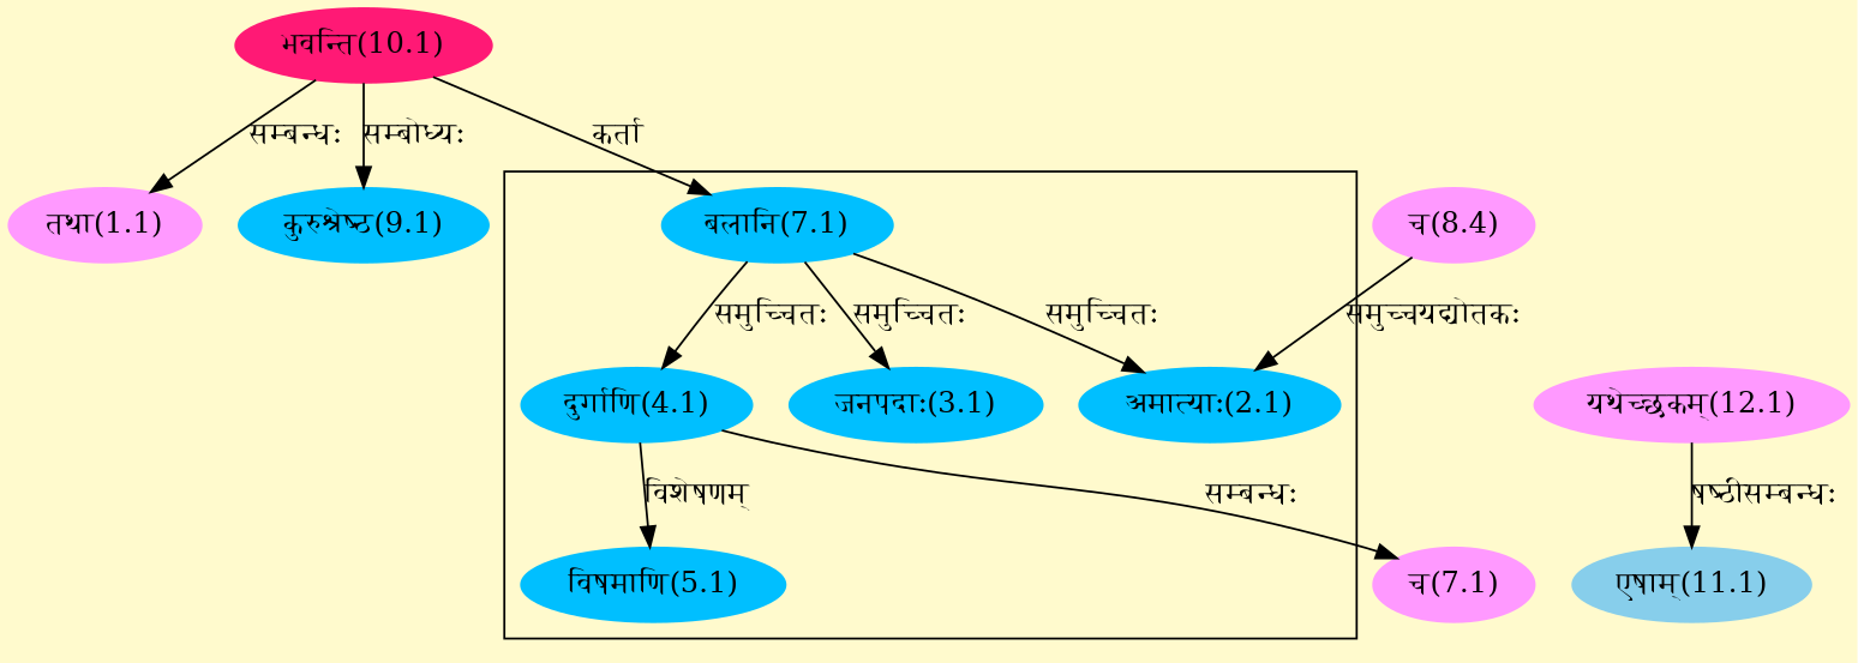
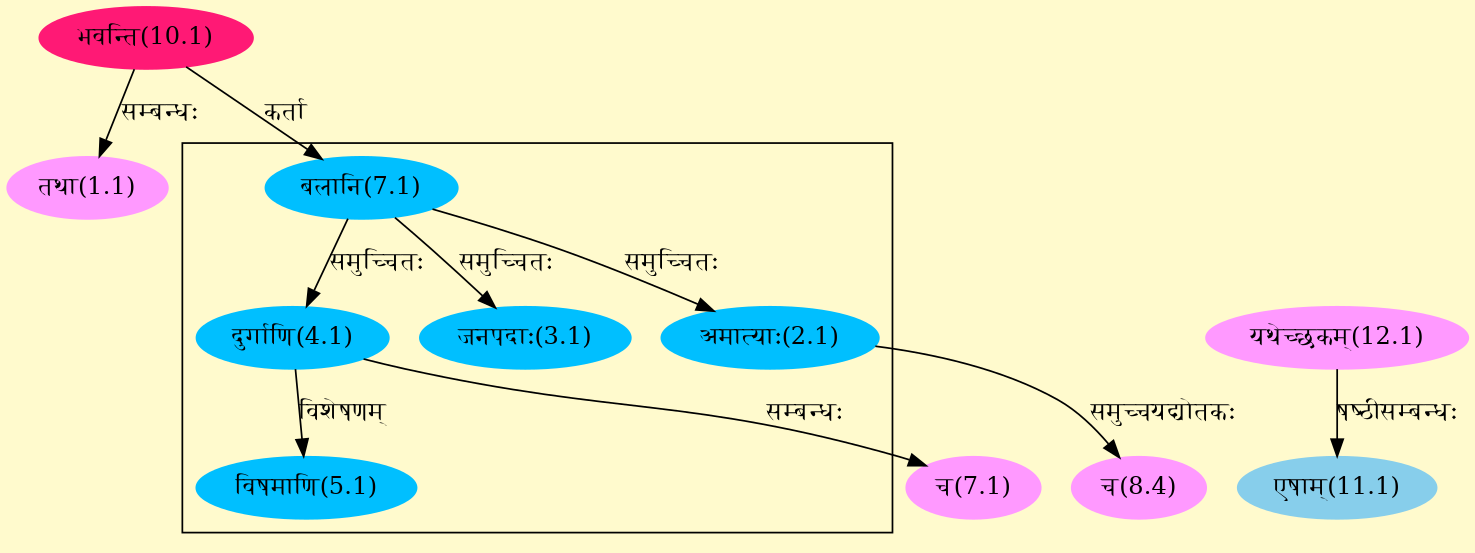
  digraph {
    bgcolor=lemonchiffon1
    compound=true
    fontname="DejaVu Serif"
    rankdir=BT
    node [color="#00BFFF" fontname="DejaVu Serif" style=filled]
    edge [dir=back fontname="DejaVu Serif"]
    n1 [label="अमात्याः(2.1)"]
    n2 [label="बलानि(7.1)"]
    n3 [label="जनपदाः(3.1)"]
    n4 [label="दुर्गाणि(4.1)"]
    n5 [label="विषमाणि(5.1)"]
    n6 [color="#FF1975" label="भवन्ति(10.1)"]
    n7 [color="#FF99FF" label="तथा(1.1)"]
    n8 [color="#FF99FF" label="च(7.1)"]
    n9 [color="#FF99FF" label="च(8.4)"]
-   n10 [label="कुरुश्रेष्ठ(9.1)"]
    n11 [color="#87CEEB" label="एषाम्(11.1)"]
    n12 [color="#FF99FF" label="यथेच्छकम्(12.1)"]
    subgraph cluster_1 {
      n1
      n2
      n3
      n4
      n5
    }
    n1 -> n2 [label="समुच्चितः"]
    n2 -> n6 [label="कर्ता"]
    n3 -> n2 [label="समुच्चितः"]
    n4 -> n2 [label="समुच्चितः"]
    n5 -> n4 [label="विशेषणम्"]
    n7 -> n6 [label="सम्बन्धः"]
    n8 -> n4 [label="सम्बन्धः"]
-   n1 -> n9 [label="समुच्चयद्योतकः"]
-   n10 -> n6 [label="सम्बोध्यः"]
+   n9 -> n1 [label="समुच्चयद्योतकः"]
    n11 -> n12 [label="षष्ठीसम्बन्धः"]
  }
